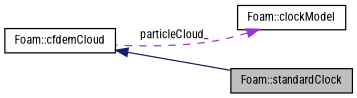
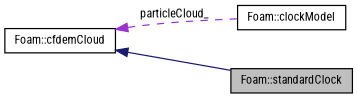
  digraph {
    fontname="Roboto Condensed"
    rankdir=LR
    node [color=black fillcolor=white fontname="Roboto Condensed" fontsize=10 shape=record style=filled]
    edge [dir=back fontname="Roboto Condensed" fontsize=10 labelfontname=FreeSans labelfontsize=10]
    n1 [fillcolor=grey75 fontcolor=black height=0.2 label="Foam::standardClock" width=0.4]
    n2 [height=0.2 label="Foam::clockModel" width=0.4]
    n3 [height=0.2 label="Foam::cfdemCloud" width=0.4]
    n3 -> n1 [color=midnightblue style=solid]
-   n2 -> n3 [color=darkorchid3 label=" particleCloud_" style=dashed]
+   n3 -> n2 [color=darkorchid3 label=" particleCloud_" style=dashed]
  }
